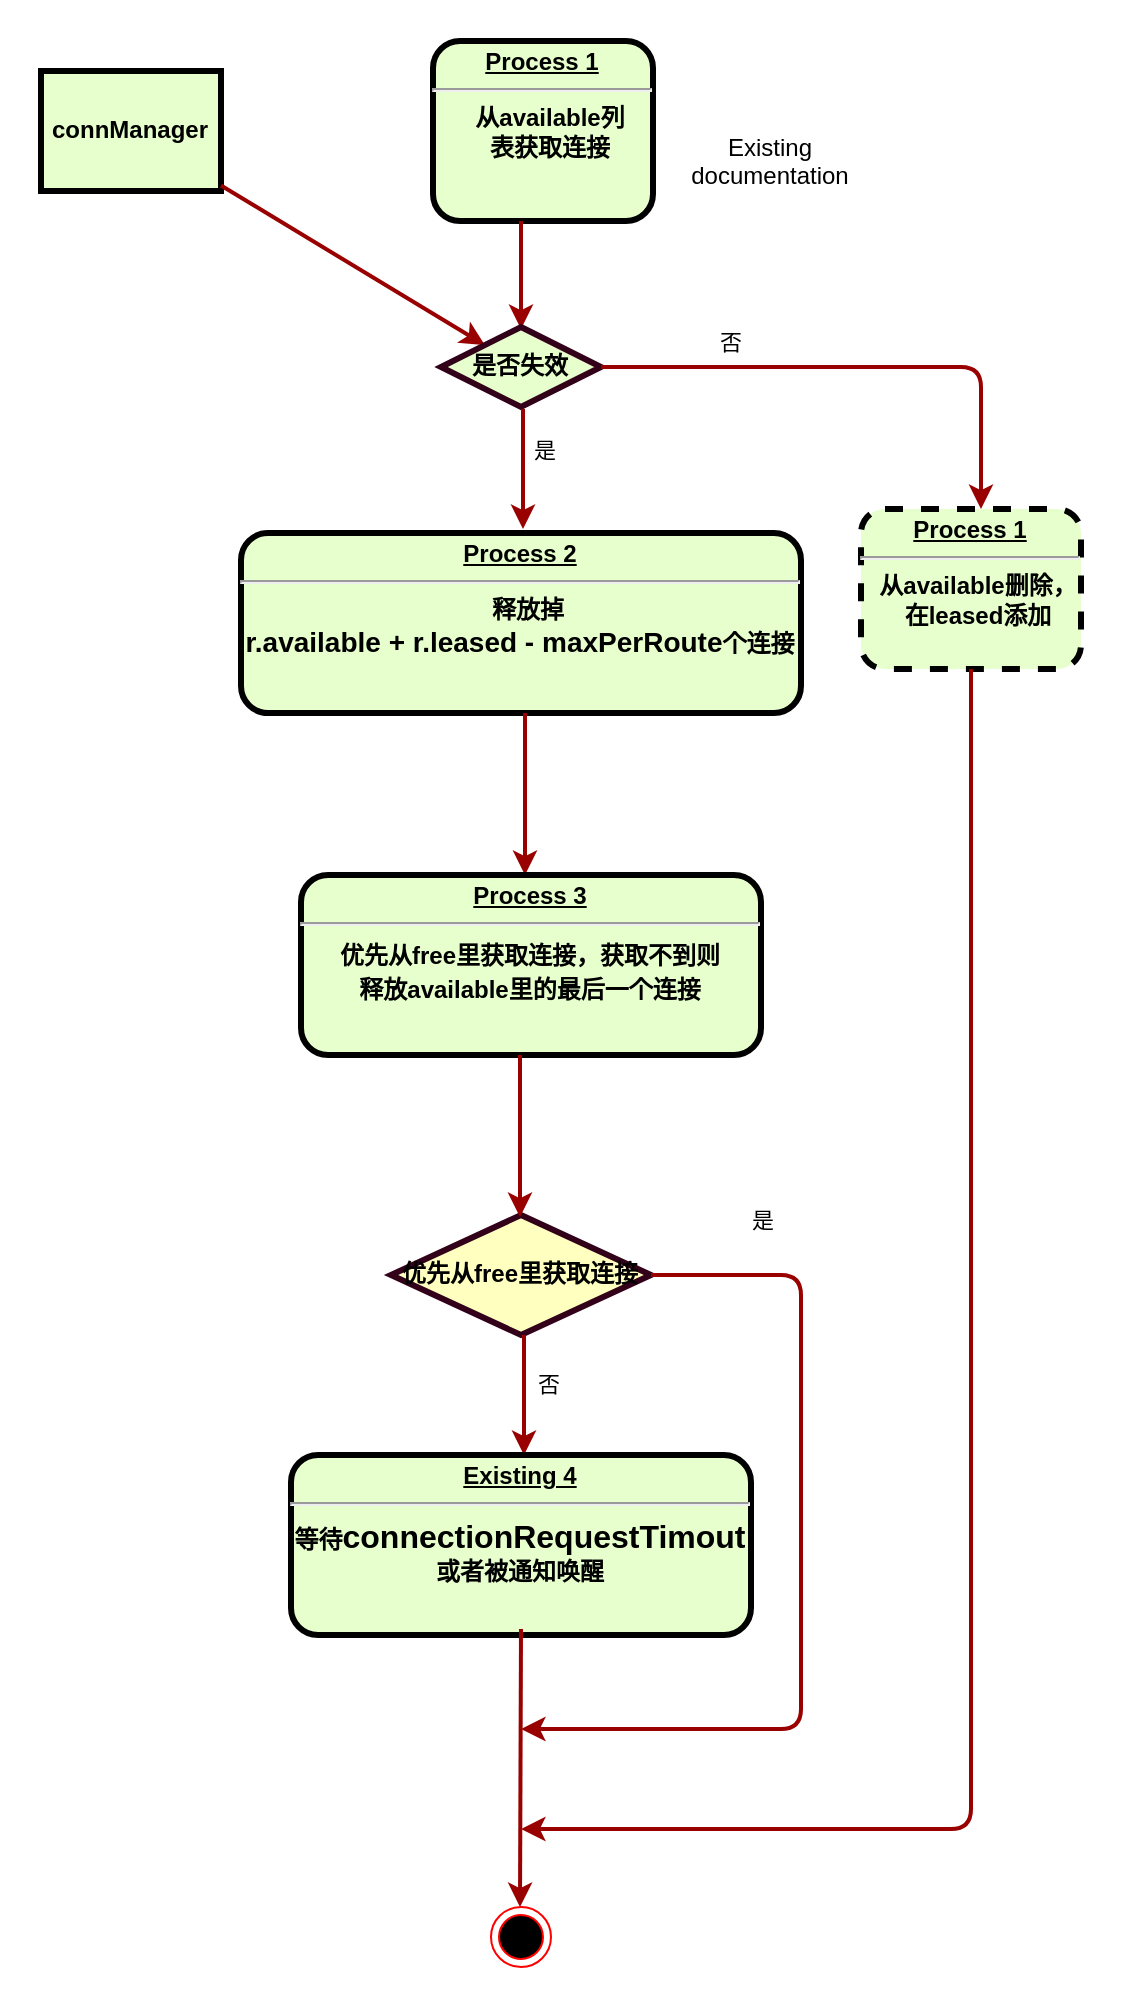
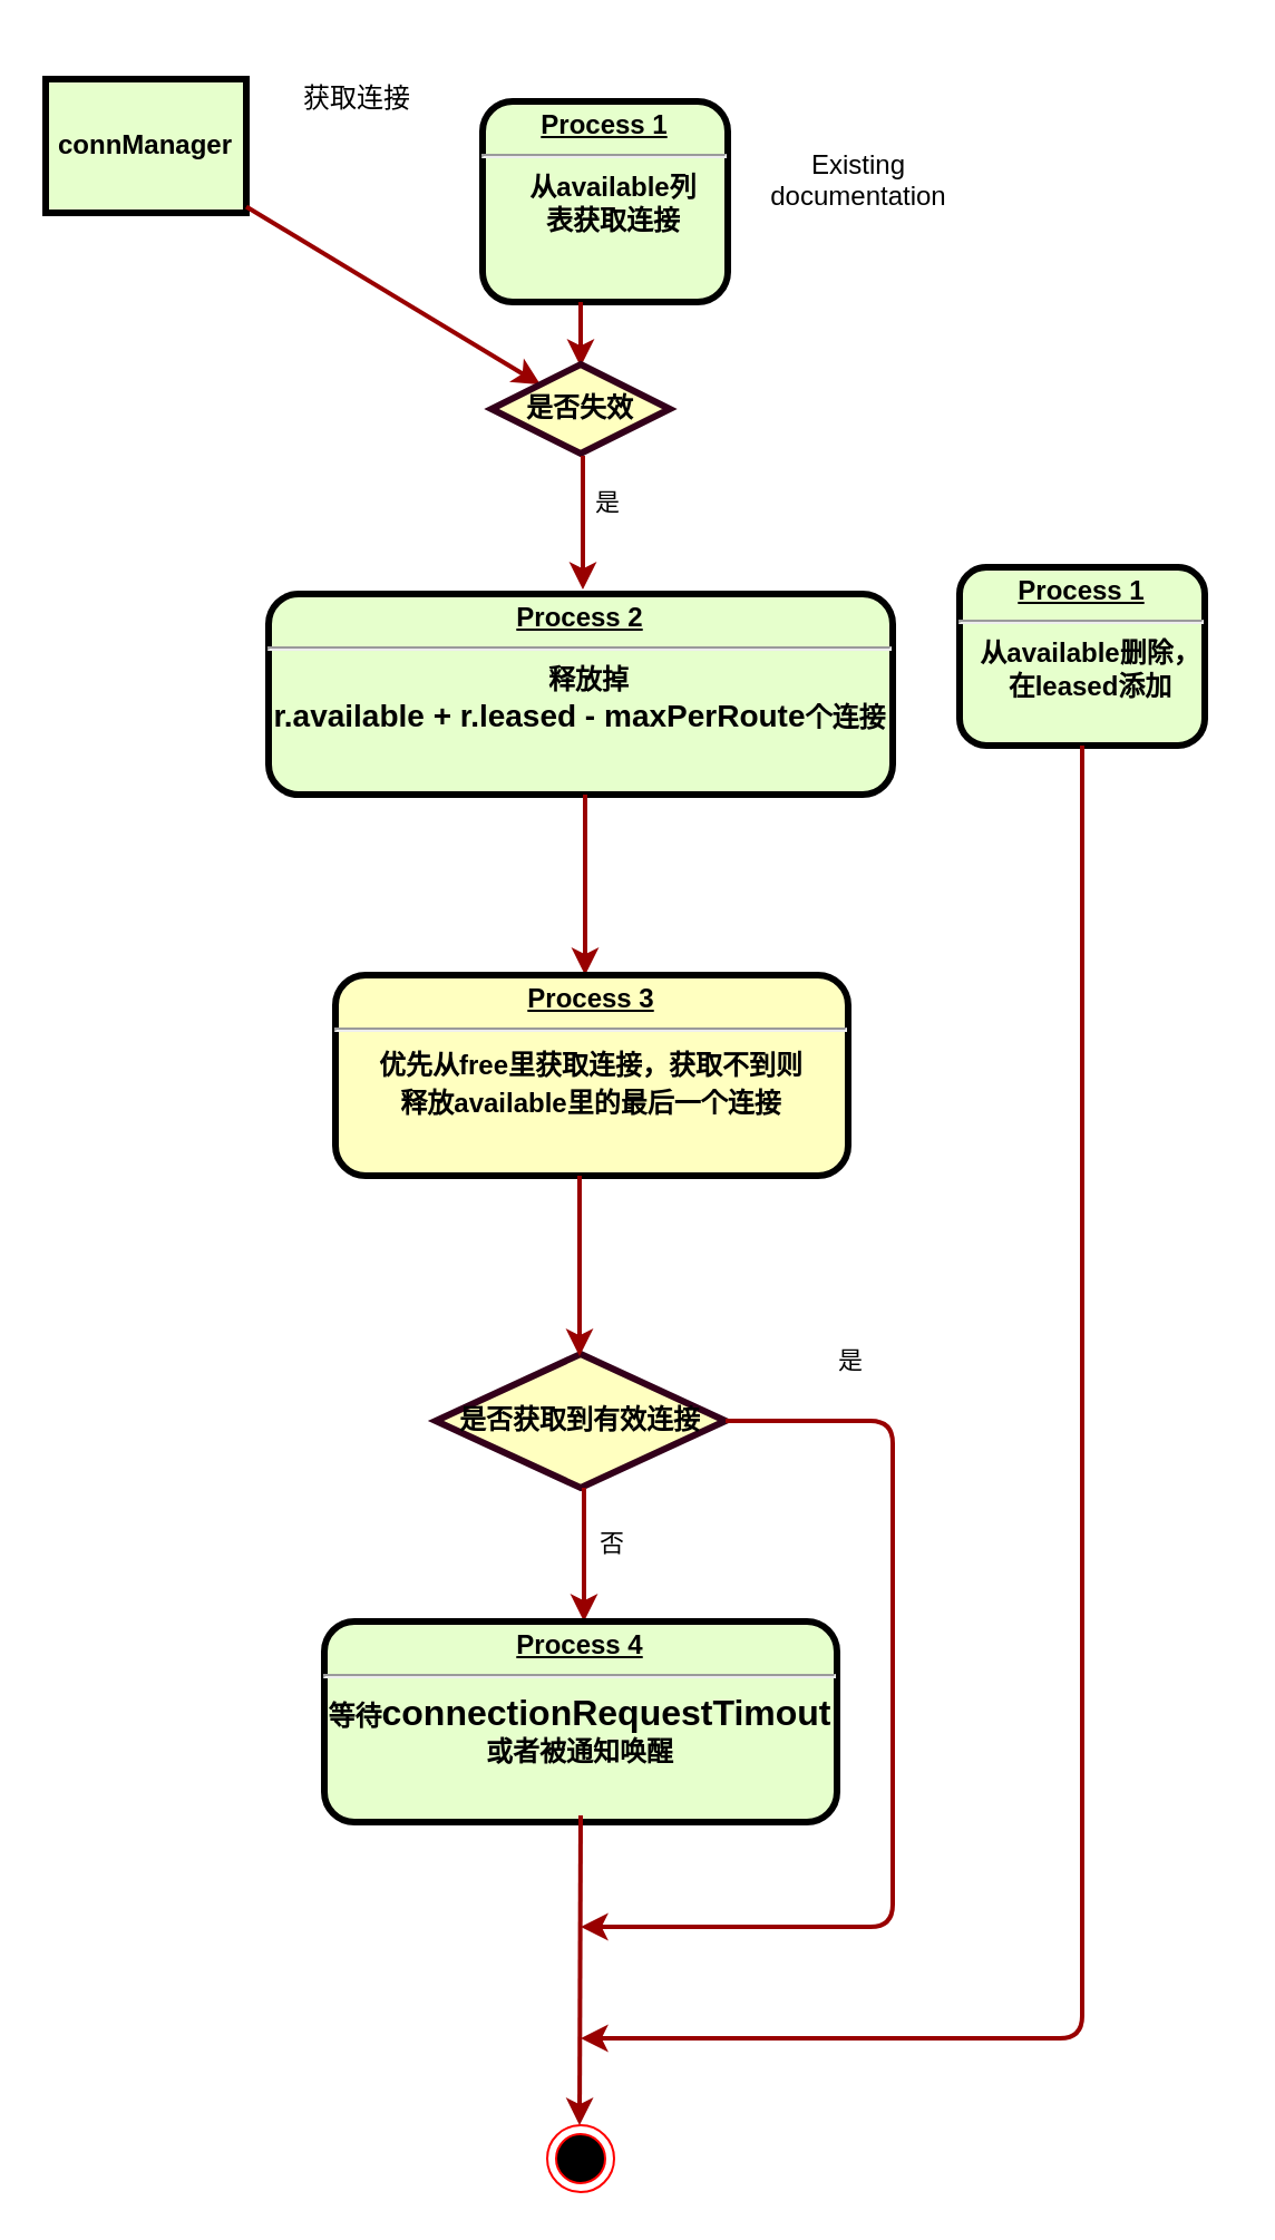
  <mxCell id="0" />
  <mxCell id="1" parent="0" />
- <mxCell id="2" value="&lt;p style=&quot;margin: 0px ; margin-top: 4px ; text-align: center ; text-decoration: underline&quot;&gt;&lt;strong&gt;Process 1&lt;br&gt;&lt;/strong&gt;&lt;/p&gt;&lt;hr&gt;&lt;p style=&quot;margin: 0px ; margin-left: 8px&quot;&gt;从available列&lt;/p&gt;&lt;p style=&quot;margin: 0px ; margin-left: 8px&quot;&gt;表获取连接&lt;/p&gt;" style="verticalAlign=middle;align=center;overflow=fill;fontSize=12;fontFamily=Helvetica;html=1;rounded=1;fontStyle=1;strokeWidth=3;fillColor=#E6FFCC" parent="1" vertex="1"><mxGeometry x="216" y="20" width="110" height="90" as="geometry" /></mxCell>
+ <mxCell id="2" value="&lt;p style=&quot;margin: 0px ; margin-top: 4px ; text-align: center ; text-decoration: underline&quot;&gt;&lt;strong&gt;Process 1&lt;br&gt;&lt;/strong&gt;&lt;/p&gt;&lt;hr&gt;&lt;p style=&quot;margin: 0px ; margin-left: 8px&quot;&gt;从available列&lt;/p&gt;&lt;p style=&quot;margin: 0px ; margin-left: 8px&quot;&gt;表获取连接&lt;/p&gt;" style="verticalAlign=middle;align=center;overflow=fill;fontSize=12;fontFamily=Helvetica;html=1;rounded=1;fontStyle=1;strokeWidth=3;fillColor=#E6FFCC" parent="1" vertex="1"><mxGeometry x="216" y="45" width="110" height="90" as="geometry" /></mxCell>
  <mxCell id="3" value="connManager" style="whiteSpace=wrap;align=center;verticalAlign=middle;fontStyle=1;strokeWidth=3;fillColor=#e6ffcc;" parent="1" vertex="1"><mxGeometry x="20" y="35" width="90" height="60" as="geometry" /></mxCell>
  <mxCell id="4" value="" style="edgeStyle=none;noEdgeStyle=1;strokeColor=#990000;strokeWidth=2;" parent="1" source="3" target="8" edge="1"><mxGeometry width="100" height="100" relative="1" as="geometry"><mxPoint x="260" y="-26" as="sourcePoint" /><mxPoint x="360" y="-126" as="targetPoint" /></mxGeometry></mxCell>
+ <mxCell id="5" value="获取连接" style="text;spacingTop=-5;align=center" parent="1" vertex="1"><mxGeometry x="145" y="35" width="30" height="20" as="geometry" /></mxCell>
  <mxCell id="6" value="" style="edgeStyle=elbowEdgeStyle;elbow=horizontal;strokeColor=#990000;strokeWidth=2" parent="1" source="2" edge="1"><mxGeometry width="100" height="100" relative="1" as="geometry"><mxPoint x="30" y="284" as="sourcePoint" /><mxPoint x="260" y="164" as="targetPoint" /><Array as="points"><mxPoint x="260" y="144" /></Array></mxGeometry></mxCell>
  <mxCell id="7" value="Existing&#10;documentation" style="text;spacingTop=-5;align=center" parent="1" vertex="1"><mxGeometry x="370" y="65" width="30" height="20" as="geometry" /></mxCell>
- <mxCell id="8" value="&lt;b&gt;是否失效&lt;/b&gt;" style="rhombus;whiteSpace=wrap;html=1;fillColor=#e6ffcc;strokeColor=#33001A;strokeWidth=3;" vertex="1" parent="1"><mxGeometry x="220" y="163" width="80" height="40" as="geometry" /></mxCell>
+ <mxCell id="8" value="&lt;b&gt;是否失效&lt;/b&gt;" style="rhombus;whiteSpace=wrap;html=1;fillColor=#ffffc0;strokeColor=#33001A;strokeWidth=3;" vertex="1" parent="1"><mxGeometry x="220" y="163" width="80" height="40" as="geometry" /></mxCell>
  <mxCell id="9" value="" style="edgeStyle=elbowEdgeStyle;elbow=horizontal;strokeColor=#990000;strokeWidth=2" edge="1" parent="1"><mxGeometry width="100" height="100" relative="1" as="geometry"><mxPoint x="261" y="204" as="sourcePoint" /><mxPoint x="261" y="264" as="targetPoint" /><Array as="points"><mxPoint x="261" y="238" /></Array></mxGeometry></mxCell>
  <mxCell id="10" value="是" style="edgeLabel;html=1;align=center;verticalAlign=middle;resizable=0;points=[];" vertex="1" connectable="0" parent="9"><mxGeometry x="-0.346" y="1" relative="1" as="geometry"><mxPoint x="9" as="offset" /></mxGeometry></mxCell>
- <mxCell id="11" value="" style="edgeStyle=elbowEdgeStyle;elbow=horizontal;strokeColor=#990000;strokeWidth=2;exitX=1;exitY=0.5;exitDx=0;exitDy=0;" edge="1" parent="1" source="8" target="13"><mxGeometry width="100" height="100" relative="1" as="geometry"><mxPoint x="330" y="136" as="sourcePoint" /><mxPoint x="390" y="254" as="targetPoint" /><Array as="points"><mxPoint x="490" y="254" /><mxPoint x="430" y="244" /><mxPoint x="390" y="183" /></Array></mxGeometry></mxCell>
- <mxCell id="12" value="否" style="edgeLabel;html=1;align=center;verticalAlign=middle;resizable=0;points=[];" vertex="1" connectable="0" parent="11"><mxGeometry x="-0.453" relative="1" as="geometry"><mxPoint x="-7" y="-13" as="offset" /></mxGeometry></mxCell>
- <mxCell id="13" value="&lt;p style=&quot;margin: 0px ; margin-top: 4px ; text-align: center ; text-decoration: underline&quot;&gt;&lt;strong&gt;Process 1&lt;br&gt;&lt;/strong&gt;&lt;/p&gt;&lt;hr&gt;&lt;p style=&quot;margin: 0px ; margin-left: 8px&quot;&gt;从available删除，&lt;/p&gt;&lt;p style=&quot;margin: 0px ; margin-left: 8px&quot;&gt;在leased添加&lt;/p&gt;" style="verticalAlign=middle;align=center;overflow=fill;fontSize=12;fontFamily=Helvetica;html=1;rounded=1;fontStyle=1;strokeWidth=3;fillColor=#E6FFCC;dashed=1;" vertex="1" parent="1"><mxGeometry x="430" y="254" width="110" height="80" as="geometry" /></mxCell>
+ <mxCell id="13" value="&lt;p style=&quot;margin: 0px ; margin-top: 4px ; text-align: center ; text-decoration: underline&quot;&gt;&lt;strong&gt;Process 1&lt;br&gt;&lt;/strong&gt;&lt;/p&gt;&lt;hr&gt;&lt;p style=&quot;margin: 0px ; margin-left: 8px&quot;&gt;从available删除，&lt;/p&gt;&lt;p style=&quot;margin: 0px ; margin-left: 8px&quot;&gt;在leased添加&lt;/p&gt;" style="verticalAlign=middle;align=center;overflow=fill;fontSize=12;fontFamily=Helvetica;html=1;rounded=1;fontStyle=1;strokeWidth=3;fillColor=#E6FFCC" vertex="1" parent="1"><mxGeometry x="430" y="254" width="110" height="80" as="geometry" /></mxCell>
  <mxCell id="14" value="&lt;p style=&quot;margin: 0px ; margin-top: 4px ; text-align: center ; text-decoration: underline&quot;&gt;&lt;strong&gt;Process 2&lt;br&gt;&lt;/strong&gt;&lt;/p&gt;&lt;hr&gt;&lt;p style=&quot;margin: 0px ; margin-left: 8px&quot;&gt;释放掉&lt;/p&gt;&lt;span style=&quot;font-family: &amp;#34;calibri&amp;#34; , sans-serif ; font-size: 14px&quot;&gt;r.available&lt;/span&gt;&lt;span lang=&quot;EN-US&quot; style=&quot;font-size: 10.5pt ; font-family: &amp;#34;calibri&amp;#34; , sans-serif&quot;&gt;&amp;nbsp;+ r.leased -&amp;nbsp;&lt;/span&gt;&lt;span lang=&quot;EN-US&quot; style=&quot;font-size: 10.5pt ; font-family: &amp;#34;calibri&amp;#34; , sans-serif&quot;&gt;maxPerRoute&lt;span style=&quot;font-family: &amp;#34;helvetica&amp;#34; ; font-size: 12px&quot;&gt;个连接&lt;/span&gt;&lt;br&gt;&lt;br&gt;&lt;/span&gt;" style="verticalAlign=middle;align=center;overflow=fill;fontSize=12;fontFamily=Helvetica;html=1;rounded=1;fontStyle=1;strokeWidth=3;fillColor=#E6FFCC" vertex="1" parent="1"><mxGeometry x="120" y="266" width="280" height="90" as="geometry" /></mxCell>
  <mxCell id="15" value="" style="edgeStyle=elbowEdgeStyle;elbow=horizontal;strokeColor=#990000;strokeWidth=2" edge="1" parent="1"><mxGeometry width="100" height="100" relative="1" as="geometry"><mxPoint x="262" y="356" as="sourcePoint" /><mxPoint x="262" y="437" as="targetPoint" /><Array as="points"><mxPoint x="262" y="390" /></Array></mxGeometry></mxCell>
- <mxCell id="16" value="&lt;p style=&quot;margin: 0px ; margin-top: 4px ; text-align: center ; text-decoration: underline&quot;&gt;&lt;strong&gt;Process 3&lt;br&gt;&lt;/strong&gt;&lt;/p&gt;&lt;hr&gt;&lt;p style=&quot;margin: 0px ; margin-left: 8px&quot;&gt;&lt;/p&gt;&lt;span lang=&quot;EN-US&quot; style=&quot;font-size: 10.5pt ; font-family: &amp;#34;calibri&amp;#34; , sans-serif&quot;&gt;&lt;span style=&quot;font-family: &amp;#34;helvetica&amp;#34; ; font-size: 12px&quot;&gt;优先从free里获取连接，获取不到则&lt;br&gt;释放available里的最后一个连接&lt;/span&gt;&lt;br&gt;&lt;/span&gt;" style="verticalAlign=middle;align=center;overflow=fill;fontSize=12;fontFamily=Helvetica;html=1;rounded=1;fontStyle=1;strokeWidth=3;fillColor=#E6FFCC" vertex="1" parent="1"><mxGeometry x="150" y="437" width="230" height="90" as="geometry" /></mxCell>
- <mxCell id="17" value="&lt;b&gt;优先从free里获取连接&lt;/b&gt;" style="rhombus;whiteSpace=wrap;html=1;fillColor=#ffffc0;strokeColor=#33001A;strokeWidth=3;" vertex="1" parent="1"><mxGeometry x="195" y="607" width="130" height="60" as="geometry" /></mxCell>
+ <mxCell id="16" value="&lt;p style=&quot;margin: 0px ; margin-top: 4px ; text-align: center ; text-decoration: underline&quot;&gt;&lt;strong&gt;Process 3&lt;br&gt;&lt;/strong&gt;&lt;/p&gt;&lt;hr&gt;&lt;p style=&quot;margin: 0px ; margin-left: 8px&quot;&gt;&lt;/p&gt;&lt;span lang=&quot;EN-US&quot; style=&quot;font-size: 10.5pt ; font-family: &amp;#34;calibri&amp;#34; , sans-serif&quot;&gt;&lt;span style=&quot;font-family: &amp;#34;helvetica&amp;#34; ; font-size: 12px&quot;&gt;优先从free里获取连接，获取不到则&lt;br&gt;释放available里的最后一个连接&lt;/span&gt;&lt;br&gt;&lt;/span&gt;" style="verticalAlign=middle;align=center;overflow=fill;fontSize=12;fontFamily=Helvetica;html=1;rounded=1;fontStyle=1;strokeWidth=3;fillColor=#ffffc0;" vertex="1" parent="1"><mxGeometry x="150" y="437" width="230" height="90" as="geometry" /></mxCell>
+ <mxCell id="17" value="&lt;b&gt;是否获取到有效连接&lt;/b&gt;" style="rhombus;whiteSpace=wrap;html=1;fillColor=#ffffc0;strokeColor=#33001A;strokeWidth=3;" vertex="1" parent="1"><mxGeometry x="195" y="607" width="130" height="60" as="geometry" /></mxCell>
  <mxCell id="18" value="" style="edgeStyle=elbowEdgeStyle;elbow=horizontal;strokeColor=#990000;strokeWidth=2" edge="1" parent="1"><mxGeometry width="100" height="100" relative="1" as="geometry"><mxPoint x="259.5" y="527" as="sourcePoint" /><mxPoint x="259.5" y="608" as="targetPoint" /><Array as="points"><mxPoint x="259.5" y="561" /></Array></mxGeometry></mxCell>
  <mxCell id="19" value="" style="edgeStyle=elbowEdgeStyle;elbow=horizontal;strokeColor=#990000;strokeWidth=2" edge="1" parent="1"><mxGeometry width="100" height="100" relative="1" as="geometry"><mxPoint x="261.5" y="667" as="sourcePoint" /><mxPoint x="262" y="727" as="targetPoint" /><Array as="points"><mxPoint x="261.5" y="701" /></Array></mxGeometry></mxCell>
  <mxCell id="20" value="否" style="edgeLabel;html=1;align=center;verticalAlign=middle;resizable=0;points=[];" vertex="1" connectable="0" parent="19"><mxGeometry x="0.243" y="1" relative="1" as="geometry"><mxPoint x="11" y="-14" as="offset" /></mxGeometry></mxCell>
  <mxCell id="21" value="" style="edgeStyle=elbowEdgeStyle;elbow=horizontal;strokeColor=#990000;strokeWidth=2;exitX=1;exitY=0.5;exitDx=0;exitDy=0;" edge="1" parent="1" source="17"><mxGeometry width="100" height="100" relative="1" as="geometry"><mxPoint x="326" y="714" as="sourcePoint" /><mxPoint x="260" y="864" as="targetPoint" /><Array as="points"><mxPoint x="400" y="714" /></Array></mxGeometry></mxCell>
  <mxCell id="22" value="是" style="edgeLabel;html=1;align=center;verticalAlign=middle;resizable=0;points=[];" vertex="1" connectable="0" parent="21"><mxGeometry x="-0.573" y="3" relative="1" as="geometry"><mxPoint x="-23" y="-47" as="offset" /></mxGeometry></mxCell>
- <mxCell id="23" value="&lt;p style=&quot;margin: 0px ; margin-top: 4px ; text-align: center ; text-decoration: underline&quot;&gt;&lt;strong&gt;Existing 4&lt;br&gt;&lt;/strong&gt;&lt;/p&gt;&lt;hr&gt;&lt;p style=&quot;margin: 0px ; margin-left: 8px&quot;&gt;&lt;/p&gt;&lt;span lang=&quot;EN-US&quot;&gt;&lt;font face=&quot;helvetica&quot;&gt;等待&lt;/font&gt;&lt;span lang=&quot;EN-US&quot; style=&quot;font-size: 12.0pt&quot;&gt;connectionRequestTimout&lt;br&gt;&lt;/span&gt;&lt;span style=&quot;font-family: &amp;#34;helvetica&amp;#34;&quot;&gt;或者被通知唤醒&lt;/span&gt;&lt;br&gt;&lt;/span&gt;" style="verticalAlign=middle;align=center;overflow=fill;fontSize=12;fontFamily=Helvetica;html=1;rounded=1;fontStyle=1;strokeWidth=3;fillColor=#E6FFCC" vertex="1" parent="1"><mxGeometry x="145" y="727" width="230" height="90" as="geometry" /></mxCell>
+ <mxCell id="23" value="&lt;p style=&quot;margin: 0px ; margin-top: 4px ; text-align: center ; text-decoration: underline&quot;&gt;&lt;strong&gt;Process 4&lt;br&gt;&lt;/strong&gt;&lt;/p&gt;&lt;hr&gt;&lt;p style=&quot;margin: 0px ; margin-left: 8px&quot;&gt;&lt;/p&gt;&lt;span lang=&quot;EN-US&quot;&gt;&lt;font face=&quot;helvetica&quot;&gt;等待&lt;/font&gt;&lt;span lang=&quot;EN-US&quot; style=&quot;font-size: 12.0pt&quot;&gt;connectionRequestTimout&lt;br&gt;&lt;/span&gt;&lt;span style=&quot;font-family: &amp;#34;helvetica&amp;#34;&quot;&gt;或者被通知唤醒&lt;/span&gt;&lt;br&gt;&lt;/span&gt;" style="verticalAlign=middle;align=center;overflow=fill;fontSize=12;fontFamily=Helvetica;html=1;rounded=1;fontStyle=1;strokeWidth=3;fillColor=#E6FFCC" vertex="1" parent="1"><mxGeometry x="145" y="727" width="230" height="90" as="geometry" /></mxCell>
  <mxCell id="24" value="" style="ellipse;html=1;shape=endState;fillColor=#000000;strokeColor=#ff0000;" vertex="1" parent="1"><mxGeometry x="245" y="953" width="30" height="30" as="geometry" /></mxCell>
  <mxCell id="25" value="" style="edgeStyle=elbowEdgeStyle;elbow=horizontal;strokeColor=#990000;strokeWidth=2;entryX=0.5;entryY=0;entryDx=0;entryDy=0;exitX=0.5;exitY=0.967;exitDx=0;exitDy=0;exitPerimeter=0;" edge="1" parent="1" source="23" target="24"><mxGeometry width="100" height="100" relative="1" as="geometry"><mxPoint x="260" y="824" as="sourcePoint" /><mxPoint x="260" y="953" as="targetPoint" /><Array as="points"><mxPoint x="259.5" y="927" /></Array></mxGeometry></mxCell>
  <mxCell id="26" value="" style="edgeStyle=elbowEdgeStyle;elbow=horizontal;strokeColor=#990000;strokeWidth=2;exitX=0.5;exitY=1;exitDx=0;exitDy=0;" edge="1" parent="1" source="13"><mxGeometry width="100" height="100" relative="1" as="geometry"><mxPoint x="420" y="404" as="sourcePoint" /><mxPoint x="260" y="914" as="targetPoint" /><Array as="points"><mxPoint x="485" y="414" /><mxPoint x="550" y="465" /><mxPoint x="510" y="404" /></Array></mxGeometry></mxCell>
